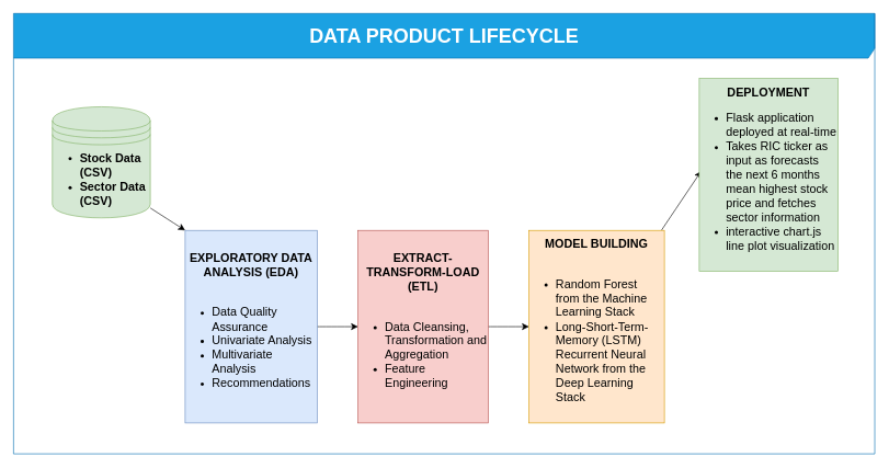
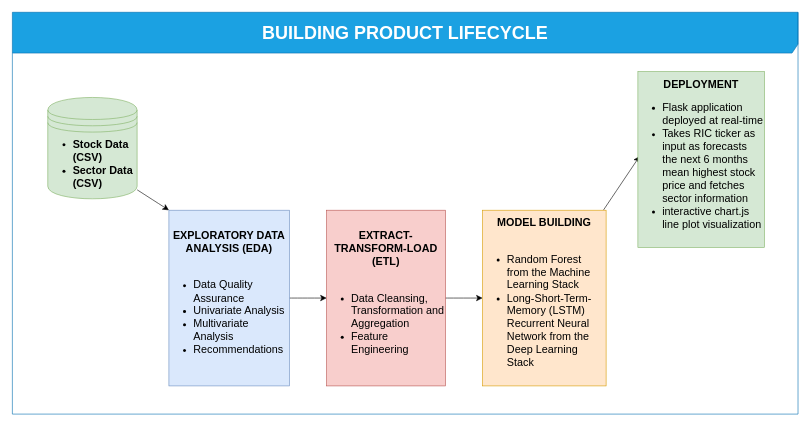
  <mxCell id="0" />
  <mxCell id="1" parent="0" />
  <mxCell id="2" style="edgeStyle=none;curved=1;rounded=0;orthogonalLoop=1;jettySize=auto;html=1;entryX=0;entryY=0;entryDx=0;entryDy=0;fontSize=12;startSize=8;endSize=8;exitX=1;exitY=0.911;exitDx=0;exitDy=0;exitPerimeter=0;" edge="1" parent="1" source="3" target="5"><mxGeometry relative="1" as="geometry" /></mxCell>
  <mxCell id="3" value="&lt;ul style=&quot;font-size: 18px;&quot;&gt;&lt;li&gt;&lt;b&gt;Stock Data (CSV)&lt;/b&gt;&lt;/li&gt;&lt;li&gt;&lt;b&gt;Sector Data (CSV)&lt;/b&gt;&lt;/li&gt;&lt;/ul&gt;" style="shape=datastore;whiteSpace=wrap;html=1;fontSize=16;align=left;fillColor=#d5e8d4;strokeColor=#82b366;" vertex="1" parent="1"><mxGeometry x="79" y="162" width="149" height="169" as="geometry" /></mxCell>
  <mxCell id="4" style="edgeStyle=none;curved=1;rounded=0;orthogonalLoop=1;jettySize=auto;html=1;fontSize=12;startSize=8;endSize=8;" edge="1" parent="1" source="5" target="7"><mxGeometry relative="1" as="geometry" /></mxCell>
  <mxCell id="5" value="&lt;div style=&quot;font-size: 18px;&quot;&gt;&lt;b style=&quot;background-color: initial;&quot;&gt;&lt;font style=&quot;font-size: 18px;&quot;&gt;EXPLORATORY DATA ANALYSIS (EDA)&lt;/font&gt;&lt;/b&gt;&lt;/div&gt;&lt;div style=&quot;text-align: left; font-size: 18px;&quot;&gt;&lt;b style=&quot;background-color: initial;&quot;&gt;&lt;font style=&quot;font-size: 18px;&quot;&gt;&lt;br&gt;&lt;/font&gt;&lt;/b&gt;&lt;/div&gt;&lt;div style=&quot;font-size: 18px;&quot;&gt;&lt;ul style=&quot;&quot;&gt;&lt;li style=&quot;text-align: left;&quot;&gt;&lt;span style=&quot;background-color: initial;&quot;&gt;&lt;font style=&quot;font-size: 18px;&quot;&gt;Data Quality Assurance&lt;/font&gt;&lt;/span&gt;&lt;/li&gt;&lt;li style=&quot;text-align: left;&quot;&gt;&lt;span style=&quot;background-color: initial;&quot;&gt;&lt;font style=&quot;font-size: 18px;&quot;&gt;Univariate Analysis&lt;/font&gt;&lt;/span&gt;&lt;/li&gt;&lt;li style=&quot;text-align: left;&quot;&gt;&lt;span style=&quot;background-color: initial;&quot;&gt;&lt;font style=&quot;font-size: 18px;&quot;&gt;Multivariate Analysis&amp;nbsp;&lt;/font&gt;&lt;/span&gt;&lt;/li&gt;&lt;li style=&quot;text-align: left;&quot;&gt;&lt;span style=&quot;background-color: initial;&quot;&gt;&lt;font style=&quot;font-size: 18px;&quot;&gt;Recommendations&lt;/font&gt;&lt;/span&gt;&lt;/li&gt;&lt;/ul&gt;&lt;/div&gt;" style="rounded=0;whiteSpace=wrap;html=1;fontSize=16;fillColor=#dae8fc;strokeColor=#6c8ebf;" vertex="1" parent="1"><mxGeometry x="281" y="350" width="201" height="293" as="geometry" /></mxCell>
  <mxCell id="6" style="edgeStyle=none;curved=1;rounded=0;orthogonalLoop=1;jettySize=auto;html=1;entryX=0;entryY=0.5;entryDx=0;entryDy=0;fontSize=12;startSize=8;endSize=8;" edge="1" parent="1" source="7" target="9"><mxGeometry relative="1" as="geometry" /></mxCell>
  <mxCell id="7" value="&lt;div style=&quot;font-size: 18px;&quot;&gt;&lt;b style=&quot;background-color: initial;&quot;&gt;&lt;font style=&quot;font-size: 18px;&quot;&gt;EXTRACT-TRANSFORM-LOAD (ETL)&lt;/font&gt;&lt;/b&gt;&lt;/div&gt;&lt;div style=&quot;text-align: left; font-size: 18px;&quot;&gt;&lt;b style=&quot;background-color: initial;&quot;&gt;&lt;font style=&quot;font-size: 18px;&quot;&gt;&lt;br&gt;&lt;/font&gt;&lt;/b&gt;&lt;/div&gt;&lt;div style=&quot;font-size: 18px;&quot;&gt;&lt;ul&gt;&lt;li style=&quot;text-align: left;&quot;&gt;&lt;span style=&quot;background-color: initial;&quot;&gt;&lt;font style=&quot;font-size: 18px;&quot;&gt;Data Cleansing, Transformation and Aggregation&lt;/font&gt;&lt;/span&gt;&lt;/li&gt;&lt;li style=&quot;text-align: left;&quot;&gt;&lt;font style=&quot;font-size: 18px;&quot;&gt;Feature Engineering&lt;/font&gt;&lt;/li&gt;&lt;/ul&gt;&lt;/div&gt;" style="rounded=0;whiteSpace=wrap;html=1;fontSize=16;fillColor=#f8cecc;strokeColor=#b85450;" vertex="1" parent="1"><mxGeometry x="544" y="350" width="198" height="293" as="geometry" /></mxCell>
  <mxCell id="8" style="edgeStyle=none;curved=1;rounded=0;orthogonalLoop=1;jettySize=auto;html=1;fontSize=12;startSize=8;endSize=8;entryX=0.014;entryY=0.481;entryDx=0;entryDy=0;entryPerimeter=0;" edge="1" parent="1" source="9" target="10"><mxGeometry relative="1" as="geometry"><mxPoint x="1050" y="295" as="targetPoint" /></mxGeometry></mxCell>
  <mxCell id="9" value="&lt;div style=&quot;font-size: 18px;&quot;&gt;&lt;b style=&quot;background-color: initial;&quot;&gt;&lt;font style=&quot;font-size: 18px;&quot;&gt;MODEL BUILDING&lt;/font&gt;&lt;/b&gt;&lt;/div&gt;&lt;div style=&quot;text-align: left; font-size: 18px;&quot;&gt;&lt;b style=&quot;background-color: initial;&quot;&gt;&lt;font style=&quot;font-size: 18px;&quot;&gt;&lt;br&gt;&lt;/font&gt;&lt;/b&gt;&lt;/div&gt;&lt;div style=&quot;font-size: 18px;&quot;&gt;&lt;ul&gt;&lt;li style=&quot;text-align: left;&quot;&gt;&lt;span style=&quot;background-color: initial;&quot;&gt;&lt;font style=&quot;font-size: 18px;&quot;&gt;Random Forest from the Machine Learning Stack&amp;nbsp;&amp;nbsp;&lt;/font&gt;&lt;/span&gt;&lt;/li&gt;&lt;li style=&quot;text-align: left;&quot;&gt;&lt;font style=&quot;font-size: 18px;&quot;&gt;Long-Short-Term-Memory (LSTM) Recurrent Neural Network from the Deep Learning Stack&amp;nbsp;&lt;/font&gt;&lt;/li&gt;&lt;/ul&gt;&lt;/div&gt;" style="rounded=0;whiteSpace=wrap;html=1;fontSize=16;fillColor=#ffe6cc;strokeColor=#d79b00;" vertex="1" parent="1"><mxGeometry x="804" y="350" width="206" height="293" as="geometry" /></mxCell>
  <mxCell id="10" value="&lt;div style=&quot;font-size: 18px;&quot;&gt;&lt;b style=&quot;background-color: initial;&quot;&gt;&lt;font style=&quot;font-size: 18px;&quot;&gt;DEPLOYMENT&lt;/font&gt;&lt;/b&gt;&lt;/div&gt;&lt;div style=&quot;font-size: 18px;&quot;&gt;&lt;ul&gt;&lt;li style=&quot;text-align: left;&quot;&gt;&lt;font style=&quot;font-size: 18px;&quot;&gt;Flask application deployed at real-time&lt;/font&gt;&lt;/li&gt;&lt;li style=&quot;text-align: left;&quot;&gt;&lt;font style=&quot;font-size: 18px;&quot;&gt;Takes RIC ticker as input as forecasts the next 6 months mean highest stock price and fetches sector information&lt;/font&gt;&lt;/li&gt;&lt;li style=&quot;text-align: left;&quot;&gt;&lt;font style=&quot;font-size: 18px;&quot;&gt;interactive chart.js line plot visualization&lt;/font&gt;&lt;/li&gt;&lt;/ul&gt;&lt;/div&gt;" style="rounded=0;whiteSpace=wrap;html=1;fontSize=16;fillColor=#d5e8d4;strokeColor=#82b366;" vertex="1" parent="1"><mxGeometry x="1063" y="119" width="211" height="293" as="geometry" /></mxCell>
- <mxCell id="11" value="&lt;font size=&quot;1&quot; style=&quot;&quot;&gt;&lt;b style=&quot;font-size: 30px;&quot;&gt;DATA PRODUCT LIFECYCLE&lt;/b&gt;&lt;/font&gt;" style="shape=umlFrame;whiteSpace=wrap;html=1;pointerEvents=0;fontSize=16;width=1310;height=68;fillColor=#1ba1e2;strokeColor=#006EAF;fontColor=#ffffff;" vertex="1" parent="1"><mxGeometry x="20" y="20" width="1310" height="670" as="geometry" /></mxCell>
+ <mxCell id="11" value="&lt;font size=&quot;1&quot; style=&quot;&quot;&gt;&lt;b style=&quot;font-size: 30px;&quot;&gt;BUILDING PRODUCT LIFECYCLE&lt;/b&gt;&lt;/font&gt;" style="shape=umlFrame;whiteSpace=wrap;html=1;pointerEvents=0;fontSize=16;width=1310;height=68;fillColor=#1ba1e2;strokeColor=#006EAF;fontColor=#ffffff;" vertex="1" parent="1"><mxGeometry x="20" y="20" width="1310" height="670" as="geometry" /></mxCell>
